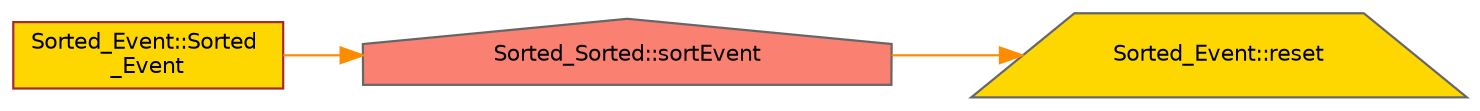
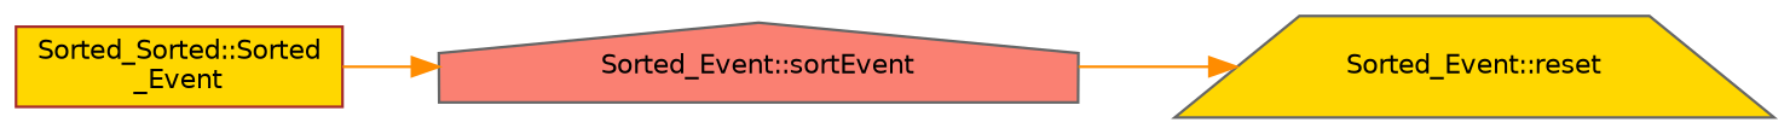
  digraph {
    rankdir=RL
    node [color=gray40 fillcolor=gold fontname=Helvetica fontsize=10 style=filled]
    edge [color=darkorange dir=back fontname=Helvetica fontsize=10 labelfontname=Helvetica labelfontsize=10 style=solid]
    n1 [fontcolor=black height=0.2 label="Sorted_Event::reset" shape=trapezium width=0.4]
-   n2 [fillcolor=salmon height=0.2 label="Sorted_Sorted::sortEvent" shape=house width=0.4]
-   n3 [color=brown height=0.2 label="Sorted_Event::Sorted\l_Event" shape=box width=0.4]
+   n2 [fillcolor=salmon height=0.2 label="Sorted_Event::sortEvent" shape=house width=0.4]
+   n3 [color=brown height=0.2 label="Sorted_Sorted::Sorted\l_Event" shape=box width=0.4]
    n1 -> n2
    n2 -> n3
  }
